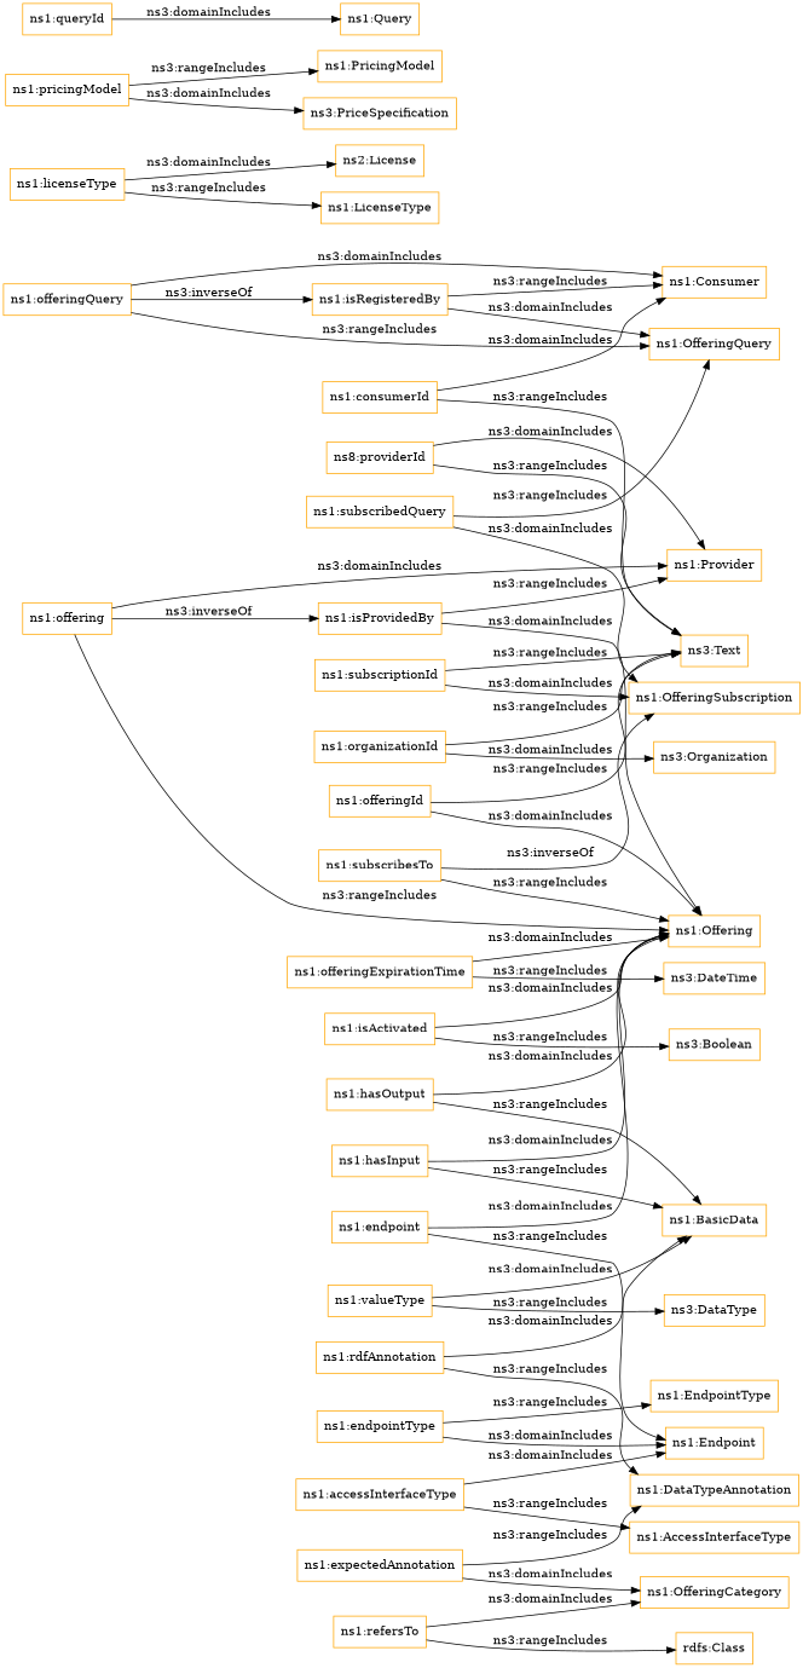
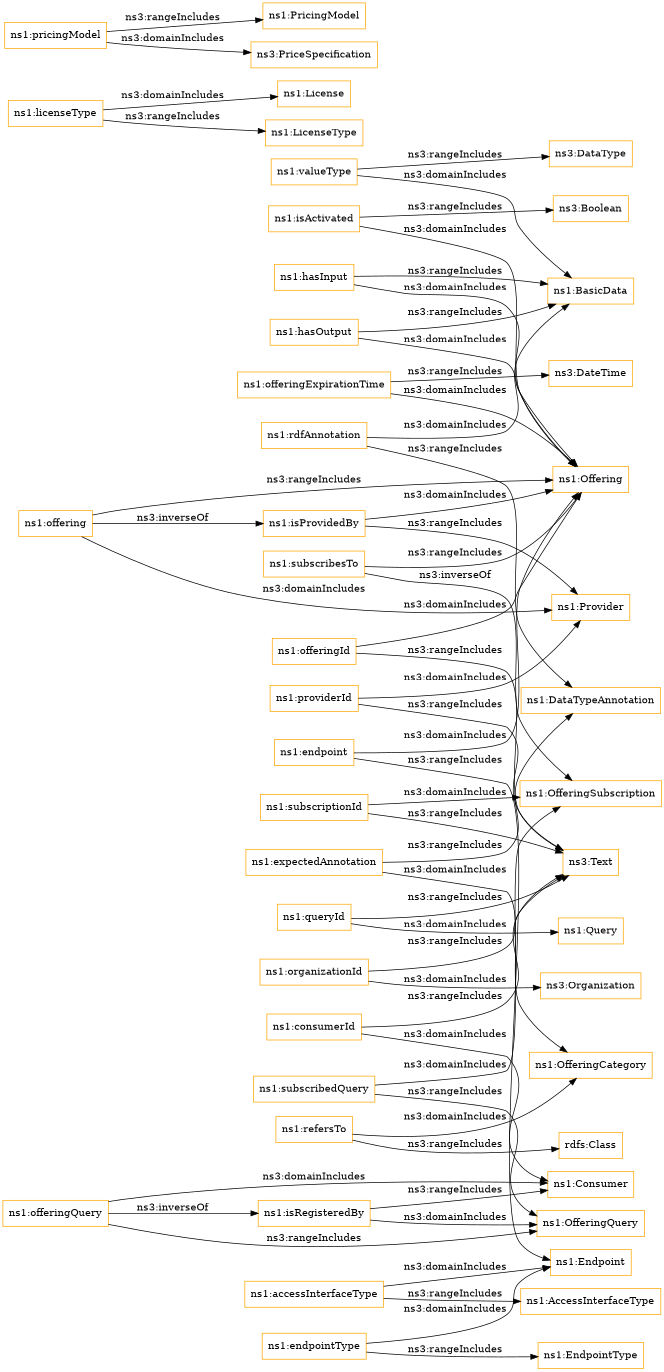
  digraph {
    rankdir=LR
    node [color=orange shape=rectangle]
    "ns1:hasOutput"
    "ns1:BasicData"
    "ns1:Offering"
    "ns1:licenseType"
-   "ns1:License" [label="ns2:License"]
+   "ns1:License"
    "ns1:LicenseType"
    "ns1:offering"
    "ns1:Provider"
    "ns1:isProvidedBy"
    "ns1:consumerId"
    "ns1:Consumer"
    "ns3:Text"
    "ns1:isActivated"
    "ns3:Boolean"
    "ns1:endpointType"
    "ns1:Endpoint"
    "ns1:EndpointType"
    "ns1:expectedAnnotation"
    "ns1:OfferingCategory"
    "ns1:DataTypeAnnotation"
    "ns1:offeringExpirationTime"
    "ns3:DateTime"
    "ns1:endpoint"
    "ns1:accessInterfaceType"
    "ns1:AccessInterfaceType"
    "ns1:hasInput"
    "ns1:subscriptionId"
    "ns1:OfferingSubscription"
    "ns1:organizationId"
    "ns3:Organization"
    "ns1:offeringId"
    "ns1:subscribesTo"
-   "ns1:providerId" [label="ns8:providerId"]
+   "ns1:providerId"
    "ns1:offeringQuery"
    "ns1:OfferingQuery"
    "ns1:isRegisteredBy"
    "ns1:pricingModel"
    "ns1:PricingModel"
    "ns3:PriceSpecification"
    "ns1:refersTo"
    "rdfs:Class"
    "ns1:valueType"
    "ns3:DataType"
    "ns1:subscribedQuery"
    "ns1:queryId"
    "ns1:Query"
    "ns1:rdfAnnotation"
    "ns1:hasOutput" -> "ns1:BasicData" [label="ns3:rangeIncludes"]
    "ns1:hasOutput" -> "ns1:Offering" [label="ns3:domainIncludes"]
    "ns1:licenseType" -> "ns1:License" [label="ns3:domainIncludes"]
    "ns1:licenseType" -> "ns1:LicenseType" [label="ns3:rangeIncludes"]
    "ns1:offering" -> "ns1:Offering" [label="ns3:rangeIncludes"]
    "ns1:offering" -> "ns1:Provider" [label="ns3:domainIncludes"]
    "ns1:offering" -> "ns1:isProvidedBy" [label="ns3:inverseOf"]
    "ns1:isProvidedBy" -> "ns1:Offering" [label="ns3:domainIncludes"]
    "ns1:isProvidedBy" -> "ns1:Provider" [label="ns3:rangeIncludes"]
    "ns1:consumerId" -> "ns1:Consumer" [label="ns3:domainIncludes"]
    "ns1:consumerId" -> "ns3:Text" [label="ns3:rangeIncludes"]
    "ns1:isActivated" -> "ns1:Offering" [label="ns3:domainIncludes"]
    "ns1:isActivated" -> "ns3:Boolean" [label="ns3:rangeIncludes"]
    "ns1:endpointType" -> "ns1:Endpoint" [label="ns3:domainIncludes"]
    "ns1:endpointType" -> "ns1:EndpointType" [label="ns3:rangeIncludes"]
    "ns1:expectedAnnotation" -> "ns1:OfferingCategory" [label="ns3:domainIncludes"]
    "ns1:expectedAnnotation" -> "ns1:DataTypeAnnotation" [label="ns3:rangeIncludes"]
    "ns1:offeringExpirationTime" -> "ns1:Offering" [label="ns3:domainIncludes"]
    "ns1:offeringExpirationTime" -> "ns3:DateTime" [label="ns3:rangeIncludes"]
    "ns1:endpoint" -> "ns1:Offering" [label="ns3:domainIncludes"]
    "ns1:endpoint" -> "ns1:Endpoint" [label="ns3:rangeIncludes"]
    "ns1:accessInterfaceType" -> "ns1:Endpoint" [label="ns3:domainIncludes"]
    "ns1:accessInterfaceType" -> "ns1:AccessInterfaceType" [label="ns3:rangeIncludes"]
    "ns1:hasInput" -> "ns1:BasicData" [label="ns3:rangeIncludes"]
    "ns1:hasInput" -> "ns1:Offering" [label="ns3:domainIncludes"]
    "ns1:subscriptionId" -> "ns3:Text" [label="ns3:rangeIncludes"]
    "ns1:subscriptionId" -> "ns1:OfferingSubscription" [label="ns3:domainIncludes"]
    "ns1:organizationId" -> "ns3:Text" [label="ns3:rangeIncludes"]
    "ns1:organizationId" -> "ns3:Organization" [label="ns3:domainIncludes"]
    "ns1:offeringId" -> "ns1:Offering" [label="ns3:domainIncludes"]
    "ns1:offeringId" -> "ns3:Text" [label="ns3:rangeIncludes"]
    "ns1:subscribesTo" -> "ns1:Offering" [label="ns3:rangeIncludes"]
    "ns1:subscribesTo" -> "ns1:OfferingSubscription" [label="ns3:inverseOf"]
    "ns1:providerId" -> "ns1:Provider" [label="ns3:domainIncludes"]
    "ns1:providerId" -> "ns3:Text" [label="ns3:rangeIncludes"]
    "ns1:offeringQuery" -> "ns1:Consumer" [label="ns3:domainIncludes"]
    "ns1:offeringQuery" -> "ns1:OfferingQuery" [label="ns3:rangeIncludes"]
    "ns1:offeringQuery" -> "ns1:isRegisteredBy" [label="ns3:inverseOf"]
    "ns1:isRegisteredBy" -> "ns1:Consumer" [label="ns3:rangeIncludes"]
    "ns1:isRegisteredBy" -> "ns1:OfferingQuery" [label="ns3:domainIncludes"]
    "ns1:pricingModel" -> "ns1:PricingModel" [label="ns3:rangeIncludes"]
    "ns1:pricingModel" -> "ns3:PriceSpecification" [label="ns3:domainIncludes"]
    "ns1:refersTo" -> "ns1:OfferingCategory" [label="ns3:domainIncludes"]
    "ns1:refersTo" -> "rdfs:Class" [label="ns3:rangeIncludes"]
    "ns1:valueType" -> "ns1:BasicData" [label="ns3:domainIncludes"]
    "ns1:valueType" -> "ns3:DataType" [label="ns3:rangeIncludes"]
    "ns1:subscribedQuery" -> "ns1:OfferingSubscription" [label="ns3:domainIncludes"]
    "ns1:subscribedQuery" -> "ns1:OfferingQuery" [label="ns3:rangeIncludes"]
+   "ns1:queryId" -> "ns3:Text" [label="ns3:rangeIncludes"]
    "ns1:queryId" -> "ns1:Query" [label="ns3:domainIncludes"]
    "ns1:rdfAnnotation" -> "ns1:BasicData" [label="ns3:domainIncludes"]
    "ns1:rdfAnnotation" -> "ns1:DataTypeAnnotation" [label="ns3:rangeIncludes"]
  }
